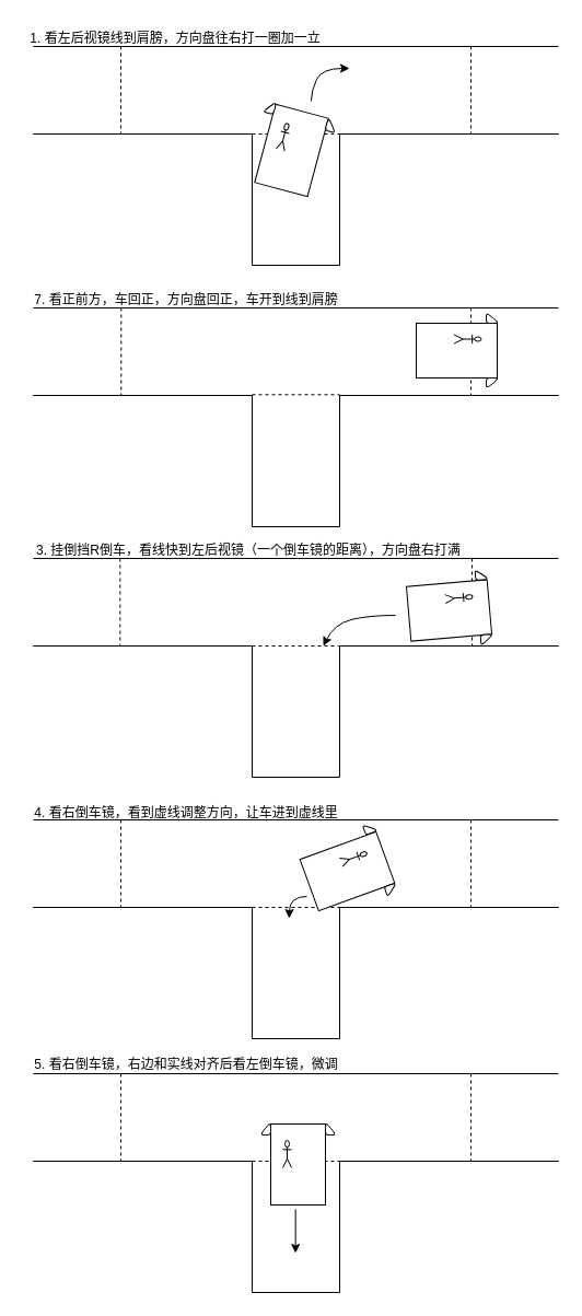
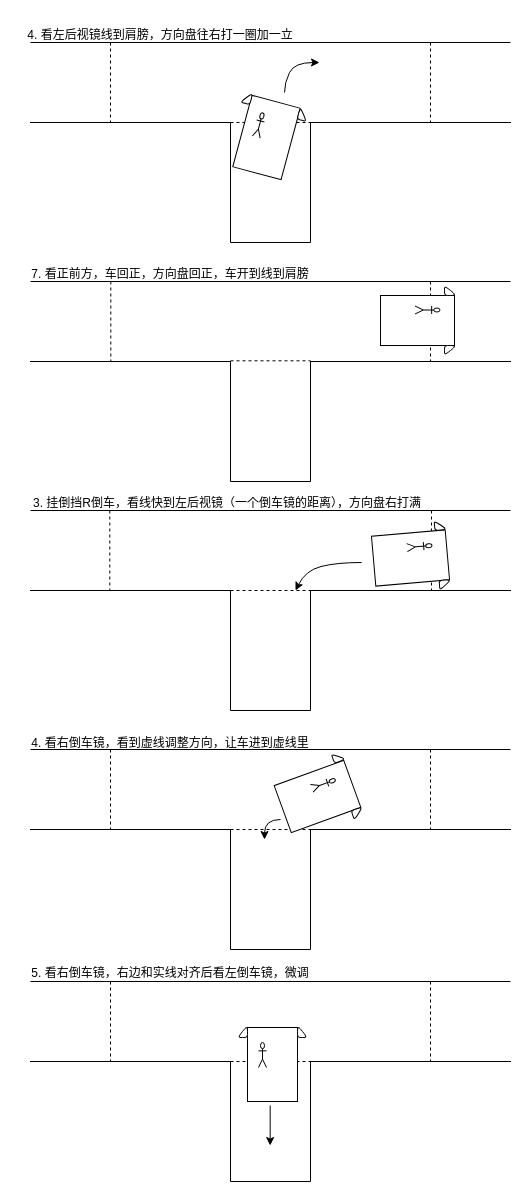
  <mxCell id="0" />
  <mxCell id="1" parent="0" />
  <mxCell id="2" value="" style="shape=partialRectangle;whiteSpace=wrap;html=1;bottom=0;right=0;fillColor=none;" vertex="1" parent="1"><mxGeometry x="310" y="122" width="200" height="110" as="geometry" /></mxCell>
  <mxCell id="3" style="edgeStyle=orthogonalEdgeStyle;rounded=0;orthogonalLoop=1;jettySize=auto;html=1;exitX=0;exitY=0;exitDx=0;exitDy=0;entryX=0;entryY=1;entryDx=0;entryDy=0;endArrow=none;endFill=0;" edge="1" parent="1" source="4" target="2"><mxGeometry relative="1" as="geometry"><Array as="points"><mxPoint x="230" y="242" /><mxPoint x="310" y="242" /></Array></mxGeometry></mxCell>
  <mxCell id="4" value="" style="shape=partialRectangle;whiteSpace=wrap;html=1;bottom=0;right=0;fillColor=none;rotation=-180;direction=east;flipV=1;" vertex="1" parent="1"><mxGeometry x="30" y="122" width="200" height="110" as="geometry" /></mxCell>
  <mxCell id="5" value="" style="endArrow=none;html=1;rounded=0;" edge="1" parent="1"><mxGeometry width="50" height="50" relative="1" as="geometry"><mxPoint x="30" y="42" as="sourcePoint" /><mxPoint x="510" y="42" as="targetPoint" /></mxGeometry></mxCell>
  <mxCell id="6" value="" style="shape=partialRectangle;whiteSpace=wrap;html=1;bottom=0;right=0;fillColor=none;" vertex="1" parent="1"><mxGeometry x="310" y="361" width="200" height="110" as="geometry" /></mxCell>
  <mxCell id="7" style="edgeStyle=orthogonalEdgeStyle;rounded=0;orthogonalLoop=1;jettySize=auto;html=1;exitX=0;exitY=0;exitDx=0;exitDy=0;entryX=0;entryY=1;entryDx=0;entryDy=0;endArrow=none;endFill=0;" edge="1" parent="1" source="8" target="6"><mxGeometry relative="1" as="geometry"><Array as="points"><mxPoint x="230" y="481" /><mxPoint x="310" y="481" /></Array></mxGeometry></mxCell>
  <mxCell id="8" value="" style="shape=partialRectangle;whiteSpace=wrap;html=1;bottom=0;right=0;fillColor=none;rotation=-180;direction=east;flipV=1;" vertex="1" parent="1"><mxGeometry x="30" y="361" width="200" height="110" as="geometry" /></mxCell>
  <mxCell id="9" value="" style="endArrow=none;html=1;rounded=0;" edge="1" parent="1"><mxGeometry width="50" height="50" relative="1" as="geometry"><mxPoint x="30" y="281" as="sourcePoint" /><mxPoint x="510" y="281" as="targetPoint" /></mxGeometry></mxCell>
  <mxCell id="10" value="" style="shape=partialRectangle;whiteSpace=wrap;html=1;bottom=0;right=0;fillColor=none;" vertex="1" parent="1"><mxGeometry x="310" y="590" width="200" height="110" as="geometry" /></mxCell>
  <mxCell id="11" style="edgeStyle=orthogonalEdgeStyle;rounded=0;orthogonalLoop=1;jettySize=auto;html=1;exitX=0;exitY=0;exitDx=0;exitDy=0;entryX=0;entryY=1;entryDx=0;entryDy=0;endArrow=none;endFill=0;" edge="1" parent="1" source="12" target="10"><mxGeometry relative="1" as="geometry"><Array as="points"><mxPoint x="230" y="710" /><mxPoint x="310" y="710" /></Array></mxGeometry></mxCell>
  <mxCell id="12" value="" style="shape=partialRectangle;whiteSpace=wrap;html=1;bottom=0;right=0;fillColor=none;rotation=-180;direction=east;flipV=1;" vertex="1" parent="1"><mxGeometry x="30" y="590" width="200" height="110" as="geometry" /></mxCell>
  <mxCell id="13" value="" style="endArrow=none;html=1;rounded=0;" edge="1" parent="1"><mxGeometry width="50" height="50" relative="1" as="geometry"><mxPoint x="30" y="510" as="sourcePoint" /><mxPoint x="510" y="510" as="targetPoint" /></mxGeometry></mxCell>
  <mxCell id="14" value="" style="shape=partialRectangle;whiteSpace=wrap;html=1;bottom=0;right=0;fillColor=none;" vertex="1" parent="1"><mxGeometry x="310" y="829" width="200" height="110" as="geometry" /></mxCell>
  <mxCell id="15" style="edgeStyle=orthogonalEdgeStyle;rounded=0;orthogonalLoop=1;jettySize=auto;html=1;exitX=0;exitY=0;exitDx=0;exitDy=0;entryX=0;entryY=1;entryDx=0;entryDy=0;endArrow=none;endFill=0;" edge="1" parent="1" source="16" target="14"><mxGeometry relative="1" as="geometry"><Array as="points"><mxPoint x="230" y="949" /><mxPoint x="310" y="949" /></Array></mxGeometry></mxCell>
  <mxCell id="16" value="" style="shape=partialRectangle;whiteSpace=wrap;html=1;bottom=0;right=0;fillColor=none;rotation=-180;direction=east;flipV=1;" vertex="1" parent="1"><mxGeometry x="30" y="829" width="200" height="110" as="geometry" /></mxCell>
  <mxCell id="17" value="" style="endArrow=none;html=1;rounded=0;" edge="1" parent="1"><mxGeometry width="50" height="50" relative="1" as="geometry"><mxPoint x="30" y="749" as="sourcePoint" /><mxPoint x="510" y="749" as="targetPoint" /></mxGeometry></mxCell>
- <mxCell id="18" value="1. 看左后视镜线到肩膀，方向盘往右打一圈加一立" style="text;html=1;strokeColor=none;fillColor=none;align=center;verticalAlign=middle;whiteSpace=wrap;rounded=0;" vertex="1" parent="1"><mxGeometry x="20" width="280" height="30" as="geometry" y="20" /></mxCell>
+ <mxCell id="18" value="4. 看左后视镜线到肩膀，方向盘往右打一圈加一立" style="text;html=1;strokeColor=none;fillColor=none;align=center;verticalAlign=middle;whiteSpace=wrap;rounded=0;" vertex="1" parent="1"><mxGeometry x="20" width="280" height="30" as="geometry" y="20" /></mxCell>
  <mxCell id="19" value="" style="endArrow=none;dashed=1;html=1;rounded=0;arcSize=20;endSize=6;startSize=6;jumpSize=6;" edge="1" parent="1"><mxGeometry width="50" height="50" relative="1" as="geometry"><mxPoint x="230" y="122" as="sourcePoint" /><mxPoint x="310" y="122" as="targetPoint" /></mxGeometry></mxCell>
  <mxCell id="20" value="" style="curved=1;endArrow=classic;html=1;rounded=0;startSize=6;endSize=6;jumpSize=6;" edge="1" parent="1"><mxGeometry width="50" height="50" relative="1" as="geometry"><mxPoint x="284" y="92" as="sourcePoint" /><mxPoint x="319" y="62" as="targetPoint" /><Array as="points"><mxPoint x="284" y="82" /><mxPoint x="294" y="62" /></Array></mxGeometry></mxCell>
  <mxCell id="21" value="7. 看正前方，车回正，方向盘回正，车开到线到肩膀" style="text;html=1;strokeColor=none;fillColor=none;align=center;verticalAlign=middle;whiteSpace=wrap;rounded=0;" vertex="1" parent="1"><mxGeometry x="25" y="259" width="290" height="30" as="geometry" /></mxCell>
  <mxCell id="22" value="" style="endArrow=none;dashed=1;html=1;rounded=0;arcSize=20;endSize=6;startSize=6;jumpSize=6;entryX=1;entryY=0;entryDx=0;entryDy=0;" edge="1" parent="1"><mxGeometry width="50" height="50" relative="1" as="geometry"><mxPoint x="430" y="42" as="sourcePoint" /><mxPoint x="430" y="122" as="targetPoint" /></mxGeometry></mxCell>
  <mxCell id="23" value="" style="endArrow=none;dashed=1;html=1;rounded=0;arcSize=20;endSize=6;startSize=6;jumpSize=6;entryX=1;entryY=0;entryDx=0;entryDy=0;" edge="1" parent="1"><mxGeometry width="50" height="50" relative="1" as="geometry"><mxPoint x="110" y="42" as="sourcePoint" /><mxPoint x="110" y="122" as="targetPoint" /></mxGeometry></mxCell>
  <mxCell id="24" value="" style="endArrow=none;dashed=1;html=1;rounded=0;arcSize=20;endSize=6;startSize=6;jumpSize=6;entryX=1;entryY=0;entryDx=0;entryDy=0;" edge="1" parent="1"><mxGeometry width="50" height="50" relative="1" as="geometry"><mxPoint x="430" y="281" as="sourcePoint" /><mxPoint x="430" y="361" as="targetPoint" /></mxGeometry></mxCell>
  <mxCell id="25" value="" style="endArrow=none;dashed=1;html=1;rounded=0;arcSize=20;endSize=6;startSize=6;jumpSize=6;entryX=1;entryY=0;entryDx=0;entryDy=0;" edge="1" parent="1"><mxGeometry width="50" height="50" relative="1" as="geometry"><mxPoint x="110.31" y="281" as="sourcePoint" /><mxPoint x="110.31" y="361" as="targetPoint" /></mxGeometry></mxCell>
  <mxCell id="26" value="" style="endArrow=none;dashed=1;html=1;rounded=0;arcSize=20;endSize=6;startSize=6;jumpSize=6;entryX=1;entryY=0;entryDx=0;entryDy=0;" edge="1" parent="1"><mxGeometry width="50" height="50" relative="1" as="geometry"><mxPoint x="431" y="510" as="sourcePoint" /><mxPoint x="431" y="590" as="targetPoint" /></mxGeometry></mxCell>
  <mxCell id="27" value="" style="endArrow=none;dashed=1;html=1;rounded=0;arcSize=20;endSize=6;startSize=6;jumpSize=6;entryX=1;entryY=0;entryDx=0;entryDy=0;" edge="1" parent="1"><mxGeometry width="50" height="50" relative="1" as="geometry"><mxPoint x="109.31" y="510" as="sourcePoint" /><mxPoint x="109.31" y="590" as="targetPoint" /></mxGeometry></mxCell>
  <mxCell id="28" value="" style="endArrow=none;dashed=1;html=1;rounded=0;arcSize=20;endSize=6;startSize=6;jumpSize=6;" edge="1" parent="1"><mxGeometry width="50" height="50" relative="1" as="geometry"><mxPoint x="230" y="360.31" as="sourcePoint" /><mxPoint x="310" y="360.31" as="targetPoint" /></mxGeometry></mxCell>
  <mxCell id="29" value="" style="endArrow=none;dashed=1;html=1;rounded=0;arcSize=20;endSize=6;startSize=6;jumpSize=6;" edge="1" parent="1"><mxGeometry width="50" height="50" relative="1" as="geometry"><mxPoint x="230" y="590" as="sourcePoint" /><mxPoint x="310" y="590" as="targetPoint" /></mxGeometry></mxCell>
  <mxCell id="30" value="" style="endArrow=none;dashed=1;html=1;rounded=0;arcSize=20;endSize=6;startSize=6;jumpSize=6;" edge="1" parent="1"><mxGeometry width="50" height="50" relative="1" as="geometry"><mxPoint x="230" y="829" as="sourcePoint" /><mxPoint x="310" y="829" as="targetPoint" /></mxGeometry></mxCell>
  <mxCell id="31" value="" style="endArrow=none;dashed=1;html=1;rounded=0;arcSize=20;endSize=6;startSize=6;jumpSize=6;entryX=1;entryY=0;entryDx=0;entryDy=0;" edge="1" parent="1"><mxGeometry width="50" height="50" relative="1" as="geometry"><mxPoint x="430" y="749" as="sourcePoint" /><mxPoint x="430" y="829" as="targetPoint" /></mxGeometry></mxCell>
  <mxCell id="32" value="" style="endArrow=none;dashed=1;html=1;rounded=0;arcSize=20;endSize=6;startSize=6;jumpSize=6;entryX=1;entryY=0;entryDx=0;entryDy=0;" edge="1" parent="1"><mxGeometry width="50" height="50" relative="1" as="geometry"><mxPoint x="110" y="749" as="sourcePoint" /><mxPoint x="110" y="829" as="targetPoint" /></mxGeometry></mxCell>
  <mxCell id="33" value="3. 挂倒挡R倒车，看线快到左后视镜（一个倒车镜的距离），方向盘右打满" style="text;html=1;strokeColor=none;fillColor=none;align=center;verticalAlign=middle;whiteSpace=wrap;rounded=0;" vertex="1" parent="1"><mxGeometry x="27" y="488" width="400" height="30" as="geometry" /></mxCell>
  <mxCell id="34" value="" style="group;rotation=-5;" vertex="1" connectable="0" parent="1"><mxGeometry x="373" y="521.5" width="75.5" height="73" as="geometry" /></mxCell>
  <mxCell id="35" value="" style="group;rotation=85;" vertex="1" connectable="0" parent="34"><mxGeometry x="12" y="-1" width="62" height="74" as="geometry" /></mxCell>
  <mxCell id="36" value="" style="rounded=0;whiteSpace=wrap;html=1;rotation=175;" vertex="1" parent="35"><mxGeometry x="-12" y="12" width="74" height="50" as="geometry" /></mxCell>
  <mxCell id="37" value="" style="shape=umlActor;verticalLabelPosition=bottom;verticalAlign=top;html=1;outlineConnect=0;rotation=85;" vertex="1" parent="35"><mxGeometry x="30" y="13" width="8" height="25" as="geometry" /></mxCell>
  <mxCell id="38" value="" style="html=1;strokeWidth=1;shape=manualInput;whiteSpace=wrap;rounded=1;size=13;arcSize=30;rotation=85;flipH=1;" vertex="1" parent="35"><mxGeometry x="55" y="58" width="10" height="12" as="geometry" /></mxCell>
  <mxCell id="39" value="" style="html=1;strokeWidth=1;shape=manualInput;whiteSpace=wrap;rounded=1;size=13;arcSize=30;rotation=85;" vertex="1" parent="34"><mxGeometry x="62" y="-3" width="10" height="12" as="geometry" /></mxCell>
  <mxCell id="40" value="" style="curved=1;endArrow=classic;html=1;rounded=0;startSize=6;endSize=6;jumpSize=6;" edge="1" parent="1"><mxGeometry width="50" height="50" relative="1" as="geometry"><mxPoint x="361" y="562" as="sourcePoint" /><mxPoint x="295" y="590" as="targetPoint" /><Array as="points"><mxPoint x="336" y="562" /><mxPoint x="305" y="570" /></Array></mxGeometry></mxCell>
  <mxCell id="41" value="" style="group;rotation=0;" vertex="1" connectable="0" parent="1"><mxGeometry x="380" y="285" width="75.5" height="73" as="geometry" /></mxCell>
  <mxCell id="42" value="" style="group;rotation=90;" vertex="1" connectable="0" parent="41"><mxGeometry x="12" y="-1" width="62" height="74" as="geometry" /></mxCell>
  <mxCell id="43" value="" style="rounded=0;whiteSpace=wrap;html=1;rotation=180;" vertex="1" parent="42"><mxGeometry x="-12" y="11" width="74" height="50" as="geometry" /></mxCell>
  <mxCell id="44" value="" style="shape=umlActor;verticalLabelPosition=bottom;verticalAlign=top;html=1;outlineConnect=0;rotation=90;" vertex="1" parent="42"><mxGeometry x="31" y="13" width="8" height="25" as="geometry" /></mxCell>
  <mxCell id="45" value="" style="html=1;strokeWidth=1;shape=manualInput;whiteSpace=wrap;rounded=1;size=13;arcSize=30;rotation=90;flipH=1;" vertex="1" parent="42"><mxGeometry x="53" y="60" width="10" height="12" as="geometry" /></mxCell>
  <mxCell id="46" value="" style="html=1;strokeWidth=1;shape=manualInput;whiteSpace=wrap;rounded=1;size=13;arcSize=30;rotation=90;" vertex="1" parent="41"><mxGeometry x="65" y="-1" width="10" height="12" as="geometry" /></mxCell>
  <mxCell id="47" value="" style="group;rotation=-75;" vertex="1" connectable="0" parent="1"><mxGeometry x="231" y="100" width="75.5" height="73" as="geometry" /></mxCell>
  <mxCell id="48" value="" style="group;rotation=15;" vertex="1" connectable="0" parent="47"><mxGeometry x="7" y="-6" width="62" height="74" as="geometry" /></mxCell>
  <mxCell id="49" value="" style="rounded=0;whiteSpace=wrap;html=1;rotation=105;" vertex="1" parent="48"><mxGeometry x="-9" y="18" width="74" height="50" as="geometry" /></mxCell>
  <mxCell id="50" value="" style="shape=umlActor;verticalLabelPosition=bottom;verticalAlign=top;html=1;outlineConnect=0;rotation=15;" vertex="1" parent="48"><mxGeometry x="17" y="18" width="8" height="25" as="geometry" /></mxCell>
  <mxCell id="51" value="" style="html=1;strokeWidth=1;shape=manualInput;whiteSpace=wrap;rounded=1;size=13;arcSize=30;rotation=15;flipH=1;" vertex="1" parent="48"><mxGeometry x="60" y="14" width="10" height="12" as="geometry" /></mxCell>
  <mxCell id="52" value="" style="html=1;strokeWidth=1;shape=manualInput;whiteSpace=wrap;rounded=1;size=13;arcSize=30;rotation=15;" vertex="1" parent="47"><mxGeometry x="10" y="-9" width="10" height="12" as="geometry" /></mxCell>
  <mxCell id="53" value="" style="group;rotation=-20;" vertex="1" connectable="0" parent="1"><mxGeometry x="270" y="759" width="84" height="73" as="geometry" /></mxCell>
  <mxCell id="54" value="" style="group;rotation=70;" vertex="1" connectable="0" parent="53"><mxGeometry x="22" y="-1" width="62" height="74" as="geometry" /></mxCell>
  <mxCell id="55" value="" style="rounded=0;whiteSpace=wrap;html=1;rotation=160;" vertex="1" parent="54"><mxGeometry x="-12" y="13" width="74" height="50" as="geometry" /></mxCell>
  <mxCell id="56" value="" style="shape=umlActor;verticalLabelPosition=bottom;verticalAlign=top;html=1;outlineConnect=0;rotation=70;" vertex="1" parent="54"><mxGeometry x="27" y="13" width="8" height="25" as="geometry" /></mxCell>
  <mxCell id="57" value="" style="html=1;strokeWidth=1;shape=manualInput;whiteSpace=wrap;rounded=1;size=13;arcSize=30;rotation=70;flipH=1;" vertex="1" parent="54"><mxGeometry x="61" y="49" width="10" height="12" as="geometry" /></mxCell>
  <mxCell id="58" value="" style="html=1;strokeWidth=1;shape=manualInput;whiteSpace=wrap;rounded=1;size=13;arcSize=30;rotation=70;" vertex="1" parent="53"><mxGeometry x="63" y="-9" width="10" height="12" as="geometry" /></mxCell>
  <mxCell id="59" value="4. 看右倒车镜，看到虚线调整方向，让车进到虚线里" style="text;html=1;strokeColor=none;fillColor=none;align=center;verticalAlign=middle;whiteSpace=wrap;rounded=0;" vertex="1" parent="1"><mxGeometry x="25" y="728" width="290" height="30" as="geometry" /></mxCell>
  <mxCell id="60" value="" style="shape=partialRectangle;whiteSpace=wrap;html=1;bottom=0;right=0;fillColor=none;" vertex="1" parent="1"><mxGeometry x="310" y="1061" width="200" height="110" as="geometry" /></mxCell>
  <mxCell id="61" style="edgeStyle=orthogonalEdgeStyle;rounded=0;orthogonalLoop=1;jettySize=auto;html=1;exitX=0;exitY=0;exitDx=0;exitDy=0;entryX=0;entryY=1;entryDx=0;entryDy=0;endArrow=none;endFill=0;" edge="1" parent="1" source="62" target="60"><mxGeometry relative="1" as="geometry"><Array as="points"><mxPoint x="230" y="1181" /><mxPoint x="310" y="1181" /></Array></mxGeometry></mxCell>
  <mxCell id="62" value="" style="shape=partialRectangle;whiteSpace=wrap;html=1;bottom=0;right=0;fillColor=none;rotation=-180;direction=east;flipV=1;" vertex="1" parent="1"><mxGeometry x="30" y="1061" width="200" height="110" as="geometry" /></mxCell>
  <mxCell id="63" value="" style="endArrow=none;html=1;rounded=0;" edge="1" parent="1"><mxGeometry width="50" height="50" relative="1" as="geometry"><mxPoint x="30" y="981" as="sourcePoint" /><mxPoint x="510" y="981" as="targetPoint" /></mxGeometry></mxCell>
  <mxCell id="64" value="" style="endArrow=none;dashed=1;html=1;rounded=0;arcSize=20;endSize=6;startSize=6;jumpSize=6;" edge="1" parent="1"><mxGeometry width="50" height="50" relative="1" as="geometry"><mxPoint x="230" y="1061" as="sourcePoint" /><mxPoint x="310" y="1061" as="targetPoint" /></mxGeometry></mxCell>
  <mxCell id="65" value="" style="endArrow=none;dashed=1;html=1;rounded=0;arcSize=20;endSize=6;startSize=6;jumpSize=6;entryX=1;entryY=0;entryDx=0;entryDy=0;" edge="1" parent="1"><mxGeometry width="50" height="50" relative="1" as="geometry"><mxPoint x="430" y="981" as="sourcePoint" /><mxPoint x="430" y="1061" as="targetPoint" /></mxGeometry></mxCell>
  <mxCell id="66" value="" style="endArrow=none;dashed=1;html=1;rounded=0;arcSize=20;endSize=6;startSize=6;jumpSize=6;entryX=1;entryY=0;entryDx=0;entryDy=0;" edge="1" parent="1"><mxGeometry width="50" height="50" relative="1" as="geometry"><mxPoint x="110" y="981" as="sourcePoint" /><mxPoint x="110" y="1061" as="targetPoint" /></mxGeometry></mxCell>
  <mxCell id="67" value="" style="group;rotation=-90;" vertex="1" connectable="0" parent="1"><mxGeometry x="228" y="1032" width="84" height="73" as="geometry" /></mxCell>
  <mxCell id="68" value="" style="group;rotation=0;" vertex="1" connectable="0" parent="67"><mxGeometry x="14" y="-11" width="62" height="74" as="geometry" /></mxCell>
  <mxCell id="69" value="" style="rounded=0;whiteSpace=wrap;html=1;rotation=90;" vertex="1" parent="68"><mxGeometry x="-7" y="18" width="74" height="50" as="geometry" /></mxCell>
  <mxCell id="70" value="" style="shape=umlActor;verticalLabelPosition=bottom;verticalAlign=top;html=1;outlineConnect=0;rotation=0;" vertex="1" parent="68"><mxGeometry x="16" y="21" width="8" height="25" as="geometry" /></mxCell>
  <mxCell id="71" value="" style="html=1;strokeWidth=1;shape=manualInput;whiteSpace=wrap;rounded=1;size=13;arcSize=30;rotation=0;flipH=1;" vertex="1" parent="68"><mxGeometry x="55" y="4" width="10" height="12" as="geometry" /></mxCell>
  <mxCell id="72" value="" style="html=1;strokeWidth=1;shape=manualInput;whiteSpace=wrap;rounded=1;size=13;arcSize=30;rotation=0;" vertex="1" parent="67"><mxGeometry x="9" y="-7" width="10" height="12" as="geometry" /></mxCell>
  <mxCell id="73" value="" style="endArrow=classic;html=1;rounded=0;startSize=6;endSize=6;jumpSize=6;" edge="1" parent="67"><mxGeometry width="50" height="50" relative="1" as="geometry"><mxPoint x="41.66" y="73" as="sourcePoint" /><mxPoint x="41.66" y="113" as="targetPoint" /></mxGeometry></mxCell>
  <mxCell id="74" value="5. 看右倒车镜，右边和实线对齐后看左倒车镜，微调" style="text;html=1;strokeColor=none;fillColor=none;align=center;verticalAlign=middle;whiteSpace=wrap;rounded=0;" vertex="1" parent="1"><mxGeometry x="25" y="958" width="290" height="30" as="geometry" /></mxCell>
  <mxCell id="75" value="" style="curved=1;endArrow=classic;html=1;rounded=0;startSize=6;endSize=6;jumpSize=6;" edge="1" parent="1"><mxGeometry width="50" height="50" relative="1" as="geometry"><mxPoint x="280" y="819" as="sourcePoint" /><mxPoint x="264" y="839" as="targetPoint" /><Array as="points"><mxPoint x="264" y="819" /></Array></mxGeometry></mxCell>
